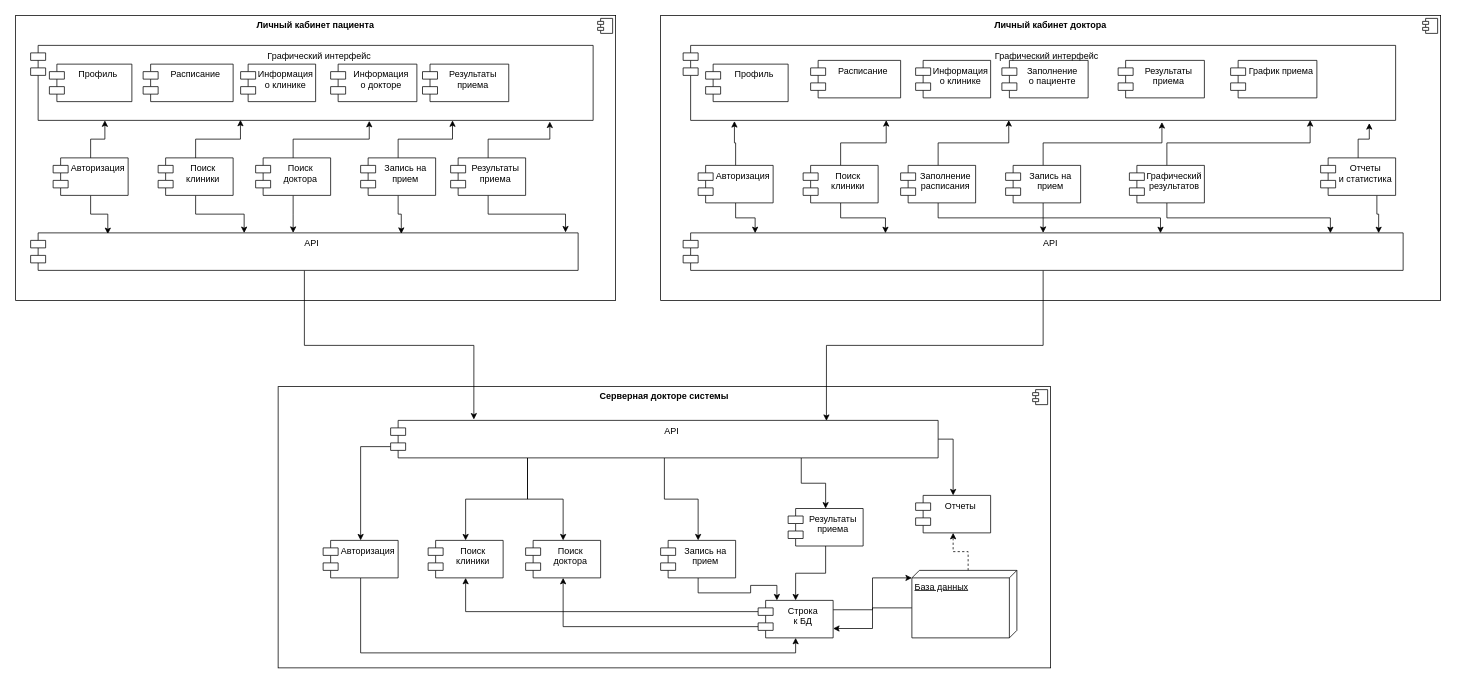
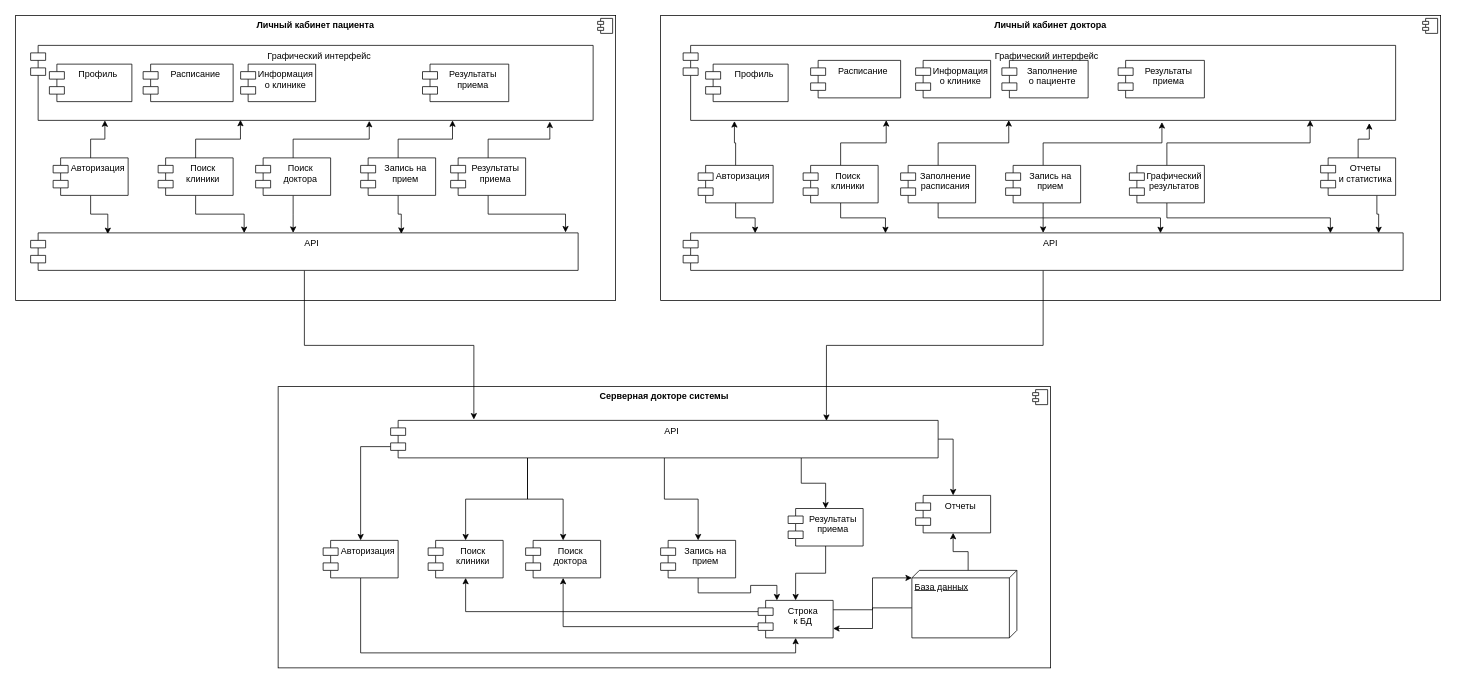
  <mxCell id="0" />
  <mxCell id="1" parent="0" />
  <mxCell id="2" value="&lt;p style=&quot;margin:0px;margin-top:6px;text-align:center;&quot;&gt;&lt;b&gt;Личный кабинет пациента&lt;/b&gt;&lt;/p&gt;" style="align=left;overflow=fill;html=1;dropTarget=0;" vertex="1" parent="1"><mxGeometry y="20" width="800" height="380" as="geometry" x="20" /></mxCell>
  <mxCell id="3" value="" style="shape=component;jettyWidth=8;jettyHeight=4;" vertex="1" parent="2"><mxGeometry x="1" width="20" height="20" relative="1" as="geometry"><mxPoint x="-24" y="4" as="offset" /></mxGeometry></mxCell>
  <mxCell id="4" value="&lt;p style=&quot;margin:0px;margin-top:6px;text-align:center;&quot;&gt;&lt;b&gt;Серверная докторе системы&lt;/b&gt;&lt;/p&gt;" style="align=left;overflow=fill;html=1;dropTarget=0;" vertex="1" parent="1"><mxGeometry x="370" y="515" width="1030" height="375" as="geometry" /></mxCell>
  <mxCell id="5" value="" style="shape=component;jettyWidth=8;jettyHeight=4;" vertex="1" parent="4"><mxGeometry x="1" width="20" height="20" relative="1" as="geometry"><mxPoint x="-24" y="4" as="offset" /></mxGeometry></mxCell>
  <mxCell id="6" value="&lt;p style=&quot;margin:0px;margin-top:6px;text-align:center;&quot;&gt;&lt;b&gt;Личный кабинет доктора&lt;/b&gt;&lt;/p&gt;" style="align=left;overflow=fill;html=1;dropTarget=0;" vertex="1" parent="1"><mxGeometry x="880" y="20" width="1040" height="380" as="geometry" /></mxCell>
  <mxCell id="7" value="" style="shape=component;jettyWidth=8;jettyHeight=4;" vertex="1" parent="6"><mxGeometry x="1" width="20" height="20" relative="1" as="geometry"><mxPoint x="-24" y="4" as="offset" /></mxGeometry></mxCell>
  <mxCell id="8" value="Графический интерфейс" style="shape=module;align=left;spacingLeft=20;align=center;verticalAlign=top;" vertex="1" parent="1"><mxGeometry x="40" y="60" width="750" height="100" as="geometry" /></mxCell>
  <mxCell id="9" value="Графический интерфейс" style="shape=module;align=left;spacingLeft=20;align=center;verticalAlign=top;" vertex="1" parent="1"><mxGeometry x="910" y="60" width="950" height="100" as="geometry" /></mxCell>
  <mxCell id="10" style="edgeStyle=orthogonalEdgeStyle;rounded=0;orthogonalLoop=1;jettySize=auto;html=1;exitX=0.5;exitY=1;exitDx=0;exitDy=0;entryX=0.141;entryY=0.032;entryDx=0;entryDy=0;entryPerimeter=0;" edge="1" parent="1" source="12" target="23"><mxGeometry relative="1" as="geometry" /></mxCell>
  <mxCell id="11" style="edgeStyle=orthogonalEdgeStyle;rounded=0;orthogonalLoop=1;jettySize=auto;html=1;entryX=0.132;entryY=1;entryDx=0;entryDy=0;entryPerimeter=0;" edge="1" parent="1" source="12" target="8"><mxGeometry relative="1" as="geometry" /></mxCell>
  <mxCell id="12" value="Авторизация" style="shape=module;align=left;spacingLeft=20;align=center;verticalAlign=top;" vertex="1" parent="1"><mxGeometry x="70" y="210" width="100" height="50" as="geometry" /></mxCell>
  <mxCell id="13" style="edgeStyle=orthogonalEdgeStyle;rounded=0;orthogonalLoop=1;jettySize=auto;html=1;exitX=0.5;exitY=1;exitDx=0;exitDy=0;entryX=0.39;entryY=0.004;entryDx=0;entryDy=0;entryPerimeter=0;" edge="1" parent="1" source="15" target="23"><mxGeometry relative="1" as="geometry" /></mxCell>
  <mxCell id="14" style="edgeStyle=orthogonalEdgeStyle;rounded=0;orthogonalLoop=1;jettySize=auto;html=1;entryX=0.373;entryY=0.993;entryDx=0;entryDy=0;entryPerimeter=0;" edge="1" parent="1" source="15" target="8"><mxGeometry relative="1" as="geometry" /></mxCell>
  <mxCell id="15" value="Поиск&#10;клиники" style="shape=module;align=left;spacingLeft=20;align=center;verticalAlign=top;" vertex="1" parent="1"><mxGeometry x="210" y="210" width="100" height="50" as="geometry" /></mxCell>
  <mxCell id="16" style="edgeStyle=orthogonalEdgeStyle;rounded=0;orthogonalLoop=1;jettySize=auto;html=1;exitX=0.5;exitY=1;exitDx=0;exitDy=0;" edge="1" parent="1" source="18"><mxGeometry relative="1" as="geometry"><mxPoint x="390" y="310" as="targetPoint" /></mxGeometry></mxCell>
  <mxCell id="17" style="edgeStyle=orthogonalEdgeStyle;rounded=0;orthogonalLoop=1;jettySize=auto;html=1;entryX=0.602;entryY=1.007;entryDx=0;entryDy=0;entryPerimeter=0;" edge="1" parent="1" source="18" target="8"><mxGeometry relative="1" as="geometry" /></mxCell>
  <mxCell id="18" value="Поиск &#10;доктора" style="shape=module;align=left;spacingLeft=20;align=center;verticalAlign=top;" vertex="1" parent="1"><mxGeometry x="340" y="210" width="100" height="50" as="geometry" /></mxCell>
  <mxCell id="19" style="edgeStyle=orthogonalEdgeStyle;rounded=0;orthogonalLoop=1;jettySize=auto;html=1;entryX=0.75;entryY=1;entryDx=0;entryDy=0;" edge="1" parent="1" source="21" target="8"><mxGeometry relative="1" as="geometry" /></mxCell>
  <mxCell id="20" style="edgeStyle=orthogonalEdgeStyle;rounded=0;orthogonalLoop=1;jettySize=auto;html=1;entryX=0.677;entryY=0.026;entryDx=0;entryDy=0;entryPerimeter=0;" edge="1" parent="1" source="21" target="23"><mxGeometry relative="1" as="geometry" /></mxCell>
  <mxCell id="21" value="Запись на &#10;прием" style="shape=module;align=left;spacingLeft=20;align=center;verticalAlign=top;" vertex="1" parent="1"><mxGeometry x="480" y="210" width="100" height="50" as="geometry" /></mxCell>
  <mxCell id="22" style="edgeStyle=orthogonalEdgeStyle;rounded=0;orthogonalLoop=1;jettySize=auto;html=1;entryX=0.152;entryY=-0.024;entryDx=0;entryDy=0;entryPerimeter=0;" edge="1" parent="1" source="23" target="55"><mxGeometry relative="1" as="geometry" /></mxCell>
  <mxCell id="23" value="API" style="shape=module;align=left;spacingLeft=20;align=center;verticalAlign=top;" vertex="1" parent="1"><mxGeometry x="40" y="310" width="730" height="50" as="geometry" /></mxCell>
  <mxCell id="24" value="Профиль" style="shape=module;align=left;spacingLeft=20;align=center;verticalAlign=top;" vertex="1" parent="1"><mxGeometry x="65" y="85" width="110" height="50" as="geometry" /></mxCell>
  <mxCell id="25" value="Расписание" style="shape=module;align=left;spacingLeft=20;align=center;verticalAlign=top;" vertex="1" parent="1"><mxGeometry x="190" y="85" width="120" height="50" as="geometry" /></mxCell>
  <mxCell id="26" value="Информация&#10;о клинике" style="shape=module;align=left;spacingLeft=20;align=center;verticalAlign=top;" vertex="1" parent="1"><mxGeometry x="320" y="85" width="100" height="50" as="geometry" /></mxCell>
- <mxCell id="27" value="Информация&#10;о докторе" style="shape=module;align=left;spacingLeft=20;align=center;verticalAlign=top;" vertex="1" parent="1"><mxGeometry x="440" y="85" width="115" height="50" as="geometry" /></mxCell>
  <mxCell id="28" value="Результаты&#10;приема" style="shape=module;align=left;spacingLeft=20;align=center;verticalAlign=top;" vertex="1" parent="1"><mxGeometry x="562.5" y="85" width="115" height="50" as="geometry" /></mxCell>
  <mxCell id="29" style="edgeStyle=orthogonalEdgeStyle;rounded=0;orthogonalLoop=1;jettySize=auto;html=1;entryX=0.977;entryY=-0.012;entryDx=0;entryDy=0;entryPerimeter=0;" edge="1" parent="1" source="31" target="23"><mxGeometry relative="1" as="geometry" /></mxCell>
  <mxCell id="30" style="edgeStyle=orthogonalEdgeStyle;rounded=0;orthogonalLoop=1;jettySize=auto;html=1;entryX=0.923;entryY=1.016;entryDx=0;entryDy=0;entryPerimeter=0;" edge="1" parent="1" source="31" target="8"><mxGeometry relative="1" as="geometry" /></mxCell>
  <mxCell id="31" value="Результаты&#10;приема" style="shape=module;align=left;spacingLeft=20;align=center;verticalAlign=top;" vertex="1" parent="1"><mxGeometry x="600" y="210" width="100" height="50" as="geometry" /></mxCell>
  <mxCell id="32" style="edgeStyle=orthogonalEdgeStyle;rounded=0;orthogonalLoop=1;jettySize=auto;html=1;exitX=0.5;exitY=1;exitDx=0;exitDy=0;entryX=0.1;entryY=0.007;entryDx=0;entryDy=0;entryPerimeter=0;" edge="1" parent="1" source="34" target="45"><mxGeometry relative="1" as="geometry" /></mxCell>
  <mxCell id="33" style="edgeStyle=orthogonalEdgeStyle;rounded=0;orthogonalLoop=1;jettySize=auto;html=1;exitX=0.5;exitY=0;exitDx=0;exitDy=0;entryX=0.072;entryY=1.01;entryDx=0;entryDy=0;entryPerimeter=0;" edge="1" parent="1" source="34" target="9"><mxGeometry relative="1" as="geometry" /></mxCell>
  <mxCell id="34" value="Авторизация" style="shape=module;align=left;spacingLeft=20;align=center;verticalAlign=top;" vertex="1" parent="1"><mxGeometry x="930" y="220" width="100" height="50" as="geometry" /></mxCell>
  <mxCell id="35" style="edgeStyle=orthogonalEdgeStyle;rounded=0;orthogonalLoop=1;jettySize=auto;html=1;exitX=0.5;exitY=0;exitDx=0;exitDy=0;entryX=0.285;entryY=0.997;entryDx=0;entryDy=0;entryPerimeter=0;" edge="1" parent="1" source="37" target="9"><mxGeometry relative="1" as="geometry" /></mxCell>
  <mxCell id="36" style="edgeStyle=orthogonalEdgeStyle;rounded=0;orthogonalLoop=1;jettySize=auto;html=1;exitX=0.5;exitY=1;exitDx=0;exitDy=0;entryX=0.281;entryY=0.007;entryDx=0;entryDy=0;entryPerimeter=0;" edge="1" parent="1" source="37" target="45"><mxGeometry relative="1" as="geometry" /></mxCell>
  <mxCell id="37" value="Поиск&#10;клиники" style="shape=module;align=left;spacingLeft=20;align=center;verticalAlign=top;" vertex="1" parent="1"><mxGeometry x="1070" y="220" width="100" height="50" as="geometry" /></mxCell>
  <mxCell id="38" style="edgeStyle=orthogonalEdgeStyle;rounded=0;orthogonalLoop=1;jettySize=auto;html=1;exitX=0.5;exitY=0;exitDx=0;exitDy=0;entryX=0.672;entryY=1.023;entryDx=0;entryDy=0;entryPerimeter=0;" edge="1" parent="1" source="40" target="9"><mxGeometry relative="1" as="geometry" /></mxCell>
  <mxCell id="39" style="edgeStyle=orthogonalEdgeStyle;rounded=0;orthogonalLoop=1;jettySize=auto;html=1;exitX=0.5;exitY=1;exitDx=0;exitDy=0;entryX=0.663;entryY=0.007;entryDx=0;entryDy=0;entryPerimeter=0;" edge="1" parent="1" source="40" target="45"><mxGeometry relative="1" as="geometry" /></mxCell>
  <mxCell id="40" value="Запись на &#10;прием" style="shape=module;align=left;spacingLeft=20;align=center;verticalAlign=top;" vertex="1" parent="1"><mxGeometry x="1340" y="220" width="100" height="50" as="geometry" /></mxCell>
  <mxCell id="41" style="edgeStyle=orthogonalEdgeStyle;rounded=0;orthogonalLoop=1;jettySize=auto;html=1;exitX=0.5;exitY=1;exitDx=0;exitDy=0;entryX=0.899;entryY=0.007;entryDx=0;entryDy=0;entryPerimeter=0;" edge="1" parent="1" source="43" target="45"><mxGeometry relative="1" as="geometry" /></mxCell>
  <mxCell id="42" style="edgeStyle=orthogonalEdgeStyle;rounded=0;orthogonalLoop=1;jettySize=auto;html=1;exitX=0.5;exitY=0;exitDx=0;exitDy=0;entryX=0.88;entryY=0.997;entryDx=0;entryDy=0;entryPerimeter=0;" edge="1" parent="1" source="43" target="9"><mxGeometry relative="1" as="geometry" /></mxCell>
  <mxCell id="43" value="Графический&#10;результатов&#10;" style="shape=module;align=left;spacingLeft=20;align=center;verticalAlign=top;" vertex="1" parent="1"><mxGeometry x="1505" y="220" width="100" height="50" as="geometry" /></mxCell>
  <mxCell id="44" style="edgeStyle=orthogonalEdgeStyle;rounded=0;orthogonalLoop=1;jettySize=auto;html=1;entryX=0.796;entryY=0.014;entryDx=0;entryDy=0;entryPerimeter=0;" edge="1" parent="1" source="45" target="55"><mxGeometry relative="1" as="geometry" /></mxCell>
  <mxCell id="45" value="API" style="shape=module;align=left;spacingLeft=20;align=center;verticalAlign=top;" vertex="1" parent="1"><mxGeometry x="910" y="310" width="960" height="50" as="geometry" /></mxCell>
  <mxCell id="46" style="edgeStyle=orthogonalEdgeStyle;rounded=0;orthogonalLoop=1;jettySize=auto;html=1;exitX=0;exitY=0;exitDx=50;exitDy=140;exitPerimeter=0;entryX=1;entryY=0.75;entryDx=0;entryDy=0;" edge="1" parent="1" source="48" target="72"><mxGeometry relative="1" as="geometry" /></mxCell>
- <mxCell id="47" style="edgeStyle=orthogonalEdgeStyle;rounded=0;orthogonalLoop=1;jettySize=auto;html=1;exitX=0;exitY=0;exitDx=0;exitDy=65;exitPerimeter=0;entryX=0.5;entryY=1;entryDx=0;entryDy=0;dashed=1;" edge="1" parent="1" source="48" target="80"><mxGeometry relative="1" as="geometry" /></mxCell>
+ <mxCell id="47" style="edgeStyle=orthogonalEdgeStyle;rounded=0;orthogonalLoop=1;jettySize=auto;html=1;exitX=0;exitY=0;exitDx=0;exitDy=65;exitPerimeter=0;entryX=0.5;entryY=1;entryDx=0;entryDy=0;" edge="1" parent="1" source="48" target="80"><mxGeometry relative="1" as="geometry" /></mxCell>
  <mxCell id="48" value="База данных" style="verticalAlign=top;align=left;spacingTop=8;spacingLeft=2;spacingRight=12;shape=cube;size=10;direction=south;fontStyle=4;html=1;" vertex="1" parent="1"><mxGeometry x="1215" y="760" width="140" height="90" as="geometry" /></mxCell>
  <mxCell id="49" style="edgeStyle=orthogonalEdgeStyle;rounded=0;orthogonalLoop=1;jettySize=auto;html=1;exitX=0;exitY=0;exitDx=0;exitDy=35;exitPerimeter=0;" edge="1" parent="1" source="55" target="62"><mxGeometry relative="1" as="geometry" /></mxCell>
  <mxCell id="50" style="edgeStyle=orthogonalEdgeStyle;rounded=0;orthogonalLoop=1;jettySize=auto;html=1;exitX=0.25;exitY=1;exitDx=0;exitDy=0;entryX=0.5;entryY=0;entryDx=0;entryDy=0;" edge="1" parent="1" source="55" target="63"><mxGeometry relative="1" as="geometry" /></mxCell>
  <mxCell id="51" style="edgeStyle=orthogonalEdgeStyle;rounded=0;orthogonalLoop=1;jettySize=auto;html=1;exitX=0.75;exitY=1;exitDx=0;exitDy=0;entryX=0.5;entryY=0;entryDx=0;entryDy=0;" edge="1" parent="1" source="55" target="68"><mxGeometry relative="1" as="geometry" /></mxCell>
  <mxCell id="52" style="edgeStyle=orthogonalEdgeStyle;rounded=0;orthogonalLoop=1;jettySize=auto;html=1;entryX=0.5;entryY=0;entryDx=0;entryDy=0;" edge="1" parent="1" source="55" target="66"><mxGeometry relative="1" as="geometry" /></mxCell>
  <mxCell id="53" style="edgeStyle=orthogonalEdgeStyle;rounded=0;orthogonalLoop=1;jettySize=auto;html=1;exitX=0.25;exitY=1;exitDx=0;exitDy=0;" edge="1" parent="1" source="55" target="64"><mxGeometry relative="1" as="geometry" /></mxCell>
  <mxCell id="54" style="edgeStyle=orthogonalEdgeStyle;rounded=0;orthogonalLoop=1;jettySize=auto;html=1;exitX=1;exitY=0.5;exitDx=0;exitDy=0;" edge="1" parent="1" source="55" target="80"><mxGeometry relative="1" as="geometry" /></mxCell>
  <mxCell id="55" value="API" style="shape=module;align=left;spacingLeft=20;align=center;verticalAlign=top;" vertex="1" parent="1"><mxGeometry x="520" y="560" width="730" height="50" as="geometry" /></mxCell>
  <mxCell id="56" value="Профиль" style="shape=module;align=left;spacingLeft=20;align=center;verticalAlign=top;" vertex="1" parent="1"><mxGeometry x="940" y="85" width="110" height="50" as="geometry" /></mxCell>
  <mxCell id="57" value="Расписание" style="shape=module;align=left;spacingLeft=20;align=center;verticalAlign=top;" vertex="1" parent="1"><mxGeometry x="1080" y="80" width="120" height="50" as="geometry" /></mxCell>
  <mxCell id="58" value="Информация&#10;о клинике" style="shape=module;align=left;spacingLeft=20;align=center;verticalAlign=top;" vertex="1" parent="1"><mxGeometry x="1220" y="80" width="100" height="50" as="geometry" /></mxCell>
  <mxCell id="59" value="Заполнение&#10;о пациенте" style="shape=module;align=left;spacingLeft=20;align=center;verticalAlign=top;" vertex="1" parent="1"><mxGeometry x="1335" y="80" width="115" height="50" as="geometry" /></mxCell>
  <mxCell id="60" value="Результаты&#10;приема" style="shape=module;align=left;spacingLeft=20;align=center;verticalAlign=top;" vertex="1" parent="1"><mxGeometry x="1490" y="80" width="115" height="50" as="geometry" /></mxCell>
  <mxCell id="61" style="edgeStyle=orthogonalEdgeStyle;rounded=0;orthogonalLoop=1;jettySize=auto;html=1;exitX=0.5;exitY=1;exitDx=0;exitDy=0;entryX=0.5;entryY=1;entryDx=0;entryDy=0;" edge="1" parent="1" source="62" target="72"><mxGeometry relative="1" as="geometry" /></mxCell>
  <mxCell id="62" value="Авторизация" style="shape=module;align=left;spacingLeft=20;align=center;verticalAlign=top;" vertex="1" parent="1"><mxGeometry x="430" y="720" width="100" height="50" as="geometry" /></mxCell>
  <mxCell id="63" value="Поиск&#10;клиники" style="shape=module;align=left;spacingLeft=20;align=center;verticalAlign=top;" vertex="1" parent="1"><mxGeometry x="570" y="720" width="100" height="50" as="geometry" /></mxCell>
  <mxCell id="64" value="Поиск &#10;доктора" style="shape=module;align=left;spacingLeft=20;align=center;verticalAlign=top;" vertex="1" parent="1"><mxGeometry x="700" y="720" width="100" height="50" as="geometry" /></mxCell>
  <mxCell id="65" style="edgeStyle=orthogonalEdgeStyle;rounded=0;orthogonalLoop=1;jettySize=auto;html=1;exitX=0.5;exitY=1;exitDx=0;exitDy=0;entryX=0.25;entryY=0;entryDx=0;entryDy=0;" edge="1" parent="1" source="66" target="72"><mxGeometry relative="1" as="geometry" /></mxCell>
  <mxCell id="66" value="Запись на &#10;прием" style="shape=module;align=left;spacingLeft=20;align=center;verticalAlign=top;" vertex="1" parent="1"><mxGeometry x="880" y="720" width="100" height="50" as="geometry" /></mxCell>
  <mxCell id="67" style="edgeStyle=orthogonalEdgeStyle;rounded=0;orthogonalLoop=1;jettySize=auto;html=1;exitX=0.5;exitY=1;exitDx=0;exitDy=0;entryX=0.5;entryY=0;entryDx=0;entryDy=0;" edge="1" parent="1" source="68" target="72"><mxGeometry relative="1" as="geometry" /></mxCell>
  <mxCell id="68" value="Результаты&#10;приема" style="shape=module;align=left;spacingLeft=20;align=center;verticalAlign=top;" vertex="1" parent="1"><mxGeometry x="1050" y="677.5" width="100" height="50" as="geometry" /></mxCell>
  <mxCell id="69" style="edgeStyle=orthogonalEdgeStyle;rounded=0;orthogonalLoop=1;jettySize=auto;html=1;exitX=1;exitY=0.25;exitDx=0;exitDy=0;entryX=0;entryY=0;entryDx=10;entryDy=140;entryPerimeter=0;" edge="1" parent="1" source="72" target="48"><mxGeometry relative="1" as="geometry" /></mxCell>
  <mxCell id="70" style="edgeStyle=orthogonalEdgeStyle;rounded=0;orthogonalLoop=1;jettySize=auto;html=1;exitX=0;exitY=0;exitDx=0;exitDy=35;exitPerimeter=0;entryX=0.5;entryY=1;entryDx=0;entryDy=0;" edge="1" parent="1" source="72" target="64"><mxGeometry relative="1" as="geometry" /></mxCell>
  <mxCell id="71" style="edgeStyle=orthogonalEdgeStyle;rounded=0;orthogonalLoop=1;jettySize=auto;html=1;exitX=0;exitY=0;exitDx=0;exitDy=15;exitPerimeter=0;entryX=0.5;entryY=1;entryDx=0;entryDy=0;" edge="1" parent="1" source="72" target="63"><mxGeometry relative="1" as="geometry" /></mxCell>
  <mxCell id="72" value="Строка &#10;к БД" style="shape=module;align=left;spacingLeft=20;align=center;verticalAlign=top;" vertex="1" parent="1"><mxGeometry x="1010" y="800" width="100" height="50" as="geometry" /></mxCell>
  <mxCell id="73" style="edgeStyle=orthogonalEdgeStyle;rounded=0;orthogonalLoop=1;jettySize=auto;html=1;exitX=0.5;exitY=0;exitDx=0;exitDy=0;entryX=0.457;entryY=0.997;entryDx=0;entryDy=0;entryPerimeter=0;" edge="1" parent="1" source="75" target="9"><mxGeometry relative="1" as="geometry" /></mxCell>
  <mxCell id="74" style="edgeStyle=orthogonalEdgeStyle;rounded=0;orthogonalLoop=1;jettySize=auto;html=1;exitX=0.5;exitY=1;exitDx=0;exitDy=0;" edge="1" parent="1" source="75" target="45"><mxGeometry relative="1" as="geometry" /></mxCell>
  <mxCell id="75" value="Заполнение&#10;расписания" style="shape=module;align=left;spacingLeft=20;align=center;verticalAlign=top;" vertex="1" parent="1"><mxGeometry x="1200" y="220" width="100" height="50" as="geometry" /></mxCell>
- <mxCell id="76" value="График приема" style="shape=module;align=left;spacingLeft=20;align=center;verticalAlign=top;" vertex="1" parent="1"><mxGeometry x="1640" y="80" width="115" height="50" as="geometry" /></mxCell>
  <mxCell id="77" style="edgeStyle=orthogonalEdgeStyle;rounded=0;orthogonalLoop=1;jettySize=auto;html=1;exitX=0.5;exitY=0;exitDx=0;exitDy=0;entryX=0.963;entryY=1.037;entryDx=0;entryDy=0;entryPerimeter=0;" edge="1" parent="1" source="79" target="9"><mxGeometry relative="1" as="geometry" /></mxCell>
  <mxCell id="78" style="edgeStyle=orthogonalEdgeStyle;rounded=0;orthogonalLoop=1;jettySize=auto;html=1;exitX=0.75;exitY=1;exitDx=0;exitDy=0;entryX=0.966;entryY=0.007;entryDx=0;entryDy=0;entryPerimeter=0;" edge="1" parent="1" source="79" target="45"><mxGeometry relative="1" as="geometry" /></mxCell>
  <mxCell id="79" value="Отчеты &#10;и статистика" style="shape=module;align=left;spacingLeft=20;align=center;verticalAlign=top;" vertex="1" parent="1"><mxGeometry x="1760" y="210" width="100" height="50" as="geometry" /></mxCell>
  <mxCell id="80" value="Отчеты" style="shape=module;align=left;spacingLeft=20;align=center;verticalAlign=top;" vertex="1" parent="1"><mxGeometry x="1220" y="660" width="100" height="50" as="geometry" /></mxCell>
